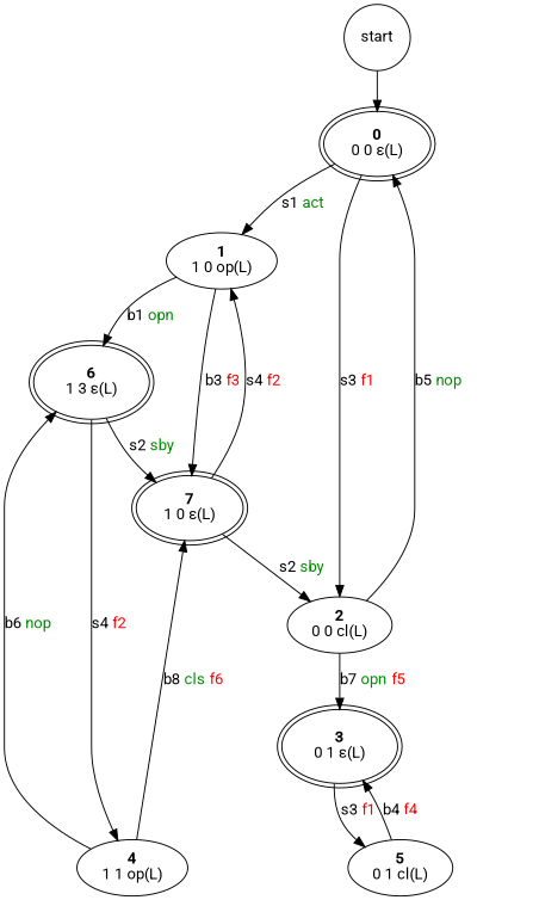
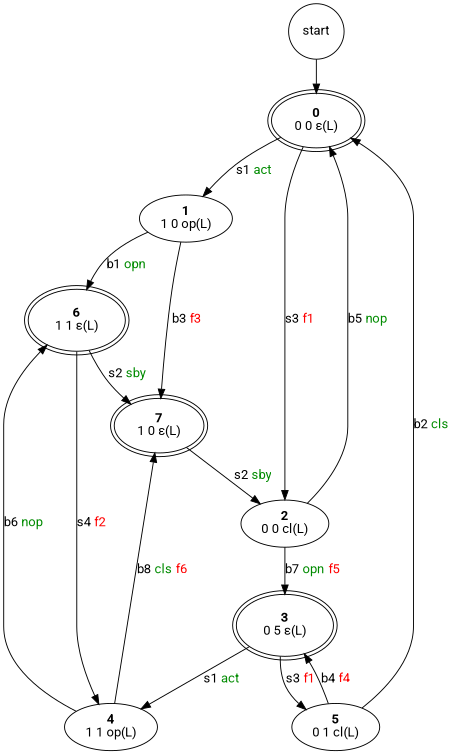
  digraph {
    fontname=Roboto
    node [fontname=Roboto]
    edge [fontname=Roboto]
    start [shape=circle]
    n2 [label=<<b>0</b><br/>0 0 ε(L)> peripheries=2]
    n3 [label=<<b>1</b><br/>1 0 op(L)>]
    n4 [label=<<b>2</b><br/>0 0 cl(L)>]
-   n5 [label=<<b>6</b><br/>1 3 ε(L)> peripheries=2]
+   n5 [label=<<b>6</b><br/>1 1 ε(L)> peripheries=2]
    n6 [label=<<b>7</b><br/>1 0 ε(L)> peripheries=2]
-   n7 [label=<<b>3</b><br/>0 1 ε(L)> peripheries=2]
+   n7 [label=<<b>3</b><br/>0 5 ε(L)> peripheries=2]
    n8 [label=<<b>4</b><br/>1 1 op(L)>]
    n9 [label=<<b>5</b><br/>0 1 cl(L)>]
    start -> n2
    n2 -> n3 [label=<s1 <font color="green4">act</font>>]
    n2 -> n4 [label=<s3 <font color="red">f1</font>>]
    n3 -> n5 [label=<b1 <font color="green4">opn</font>>]
    n3 -> n6 [label=<b3 <font color="red">f3</font>>]
    n4 -> n2 [label=<b5 <font color="green4">nop</font>>]
    n4 -> n7 [label=<b7 <font color="green4">opn</font> <font color="red">f5</font>>]
    n5 -> n6 [label=<s2 <font color="green4">sby</font>>]
    n5 -> n8 [label=<s4 <font color="red">f2</font>>]
-   n6 -> n3 [label=<s4 <font color="red">f2</font>>]
    n6 -> n4 [label=<s2 <font color="green4">sby</font>>]
+   n7 -> n8 [label=<s1 <font color="green4">act</font>>]
    n7 -> n9 [label=<s3 <font color="red">f1</font>>]
    n8 -> n5 [label=<b6 <font color="green4">nop</font>>]
    n8 -> n6 [label=<b8 <font color="green4">cls</font> <font color="red">f6</font>>]
+   n9 -> n2 [label=<b2 <font color="green4">cls</font>>]
    n9 -> n7 [label=<b4 <font color="red">f4</font>>]
  }
